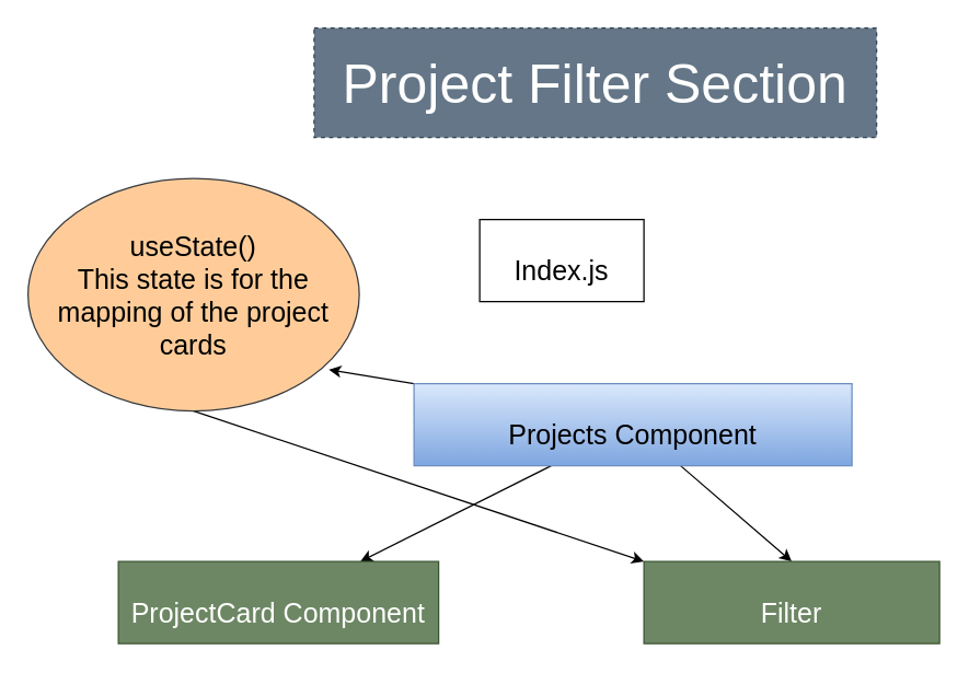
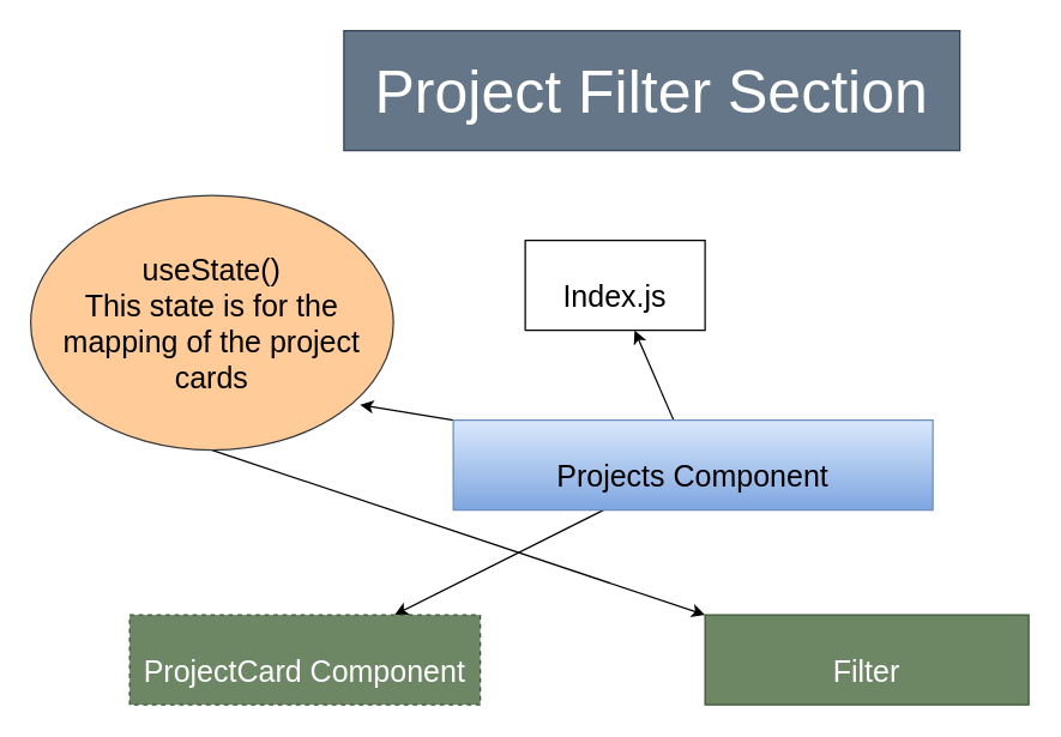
  <mxCell id="0" />
  <mxCell id="1" parent="0" />
- <mxCell id="2" value="&lt;font style=&quot;font-size: 40px&quot;&gt;Project Filter Section&lt;/font&gt;" style="whiteSpace=wrap;html=1;fillColor=#647687;fontColor=#ffffff;strokeColor=#314354;dashed=1;" vertex="1" parent="1"><mxGeometry x="229" y="20" width="411" height="80" as="geometry" /></mxCell>
+ <mxCell id="2" value="&lt;font style=&quot;font-size: 40px&quot;&gt;Project Filter Section&lt;/font&gt;" style="whiteSpace=wrap;html=1;fillColor=#647687;fontColor=#ffffff;strokeColor=#314354;" vertex="1" parent="1"><mxGeometry x="229" y="20" width="411" height="80" as="geometry" /></mxCell>
  <mxCell id="3" value="&lt;font style=&quot;font-size: 20px&quot;&gt;Index.js&lt;/font&gt;" style="whiteSpace=wrap;html=1;fontSize=40;" vertex="1" parent="1"><mxGeometry x="350" y="160" width="120" height="60" as="geometry" /></mxCell>
  <mxCell id="4" style="edgeStyle=none;html=1;fontSize=20;" edge="1" parent="1" source="7" target="8"><mxGeometry relative="1" as="geometry" /></mxCell>
- <mxCell id="5" style="edgeStyle=none;html=1;entryX=0.5;entryY=0;entryDx=0;entryDy=0;fontSize=20;" edge="1" parent="1" source="7" target="9"><mxGeometry relative="1" as="geometry" /></mxCell>
+ <mxCell id="5" style="edgeStyle=none;html=1;fontSize=20;" edge="1" parent="1" source="7" target="3"><mxGeometry relative="1" as="geometry" /></mxCell>
  <mxCell id="6" style="edgeStyle=none;html=1;exitX=0;exitY=0;exitDx=0;exitDy=0;entryX=0.908;entryY=0.822;entryDx=0;entryDy=0;entryPerimeter=0;fontSize=20;" edge="1" parent="1" source="7" target="11"><mxGeometry relative="1" as="geometry" /></mxCell>
  <mxCell id="7" value="&lt;font style=&quot;font-size: 20px&quot;&gt;Projects Component&lt;/font&gt;" style="whiteSpace=wrap;html=1;fontSize=40;fillColor=#dae8fc;strokeColor=#6c8ebf;gradientColor=#7ea6e0;" vertex="1" parent="1"><mxGeometry x="302" y="280" width="320" height="60" as="geometry" /></mxCell>
- <mxCell id="8" value="&lt;font style=&quot;font-size: 20px&quot;&gt;ProjectCard Component&lt;/font&gt;" style="whiteSpace=wrap;html=1;fontSize=40;fillColor=#6d8764;fontColor=#ffffff;strokeColor=#3A5431;" vertex="1" parent="1"><mxGeometry x="86" y="410" width="234" height="60" as="geometry" /></mxCell>
+ <mxCell id="8" value="&lt;font style=&quot;font-size: 20px&quot;&gt;ProjectCard Component&lt;/font&gt;" style="whiteSpace=wrap;html=1;fontSize=40;fillColor=#6d8764;fontColor=#ffffff;strokeColor=#3A5431;dashed=1;" vertex="1" parent="1"><mxGeometry x="86" y="410" width="234" height="60" as="geometry" /></mxCell>
  <mxCell id="9" value="&lt;font style=&quot;font-size: 20px&quot;&gt;Filter&lt;/font&gt;" style="whiteSpace=wrap;html=1;fontSize=40;fillColor=#6d8764;fontColor=#ffffff;strokeColor=#3A5431;" vertex="1" parent="1"><mxGeometry x="470" y="410" width="216" height="60" as="geometry" /></mxCell>
  <mxCell id="10" style="edgeStyle=none;html=1;exitX=0.5;exitY=1;exitDx=0;exitDy=0;entryX=0;entryY=0;entryDx=0;entryDy=0;fontSize=20;fontColor=#000000;" edge="1" parent="1" source="11" target="9"><mxGeometry relative="1" as="geometry" /></mxCell>
  <mxCell id="11" value="&lt;font color=&quot;#000000&quot;&gt;useState()&lt;br&gt;This state is for the mapping of the project cards&lt;/font&gt;" style="ellipse;whiteSpace=wrap;html=1;fontSize=20;fillColor=#ffcc99;strokeColor=#36393d;" vertex="1" parent="1"><mxGeometry x="20" y="130" width="242" height="170" as="geometry" /></mxCell>
